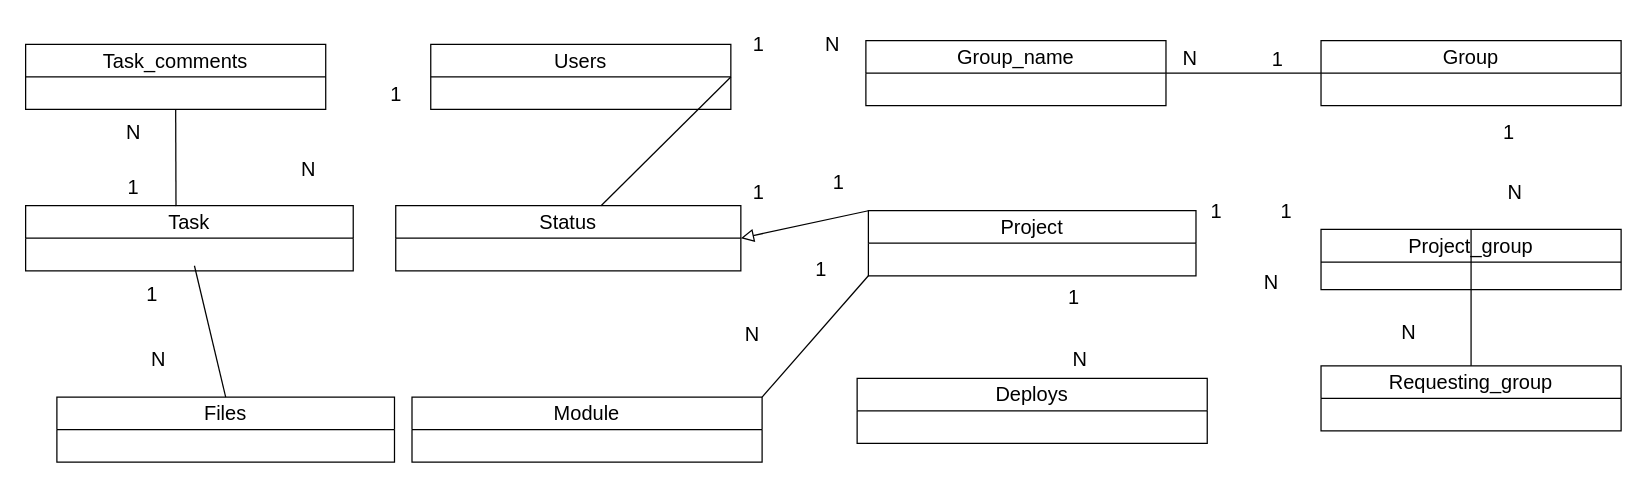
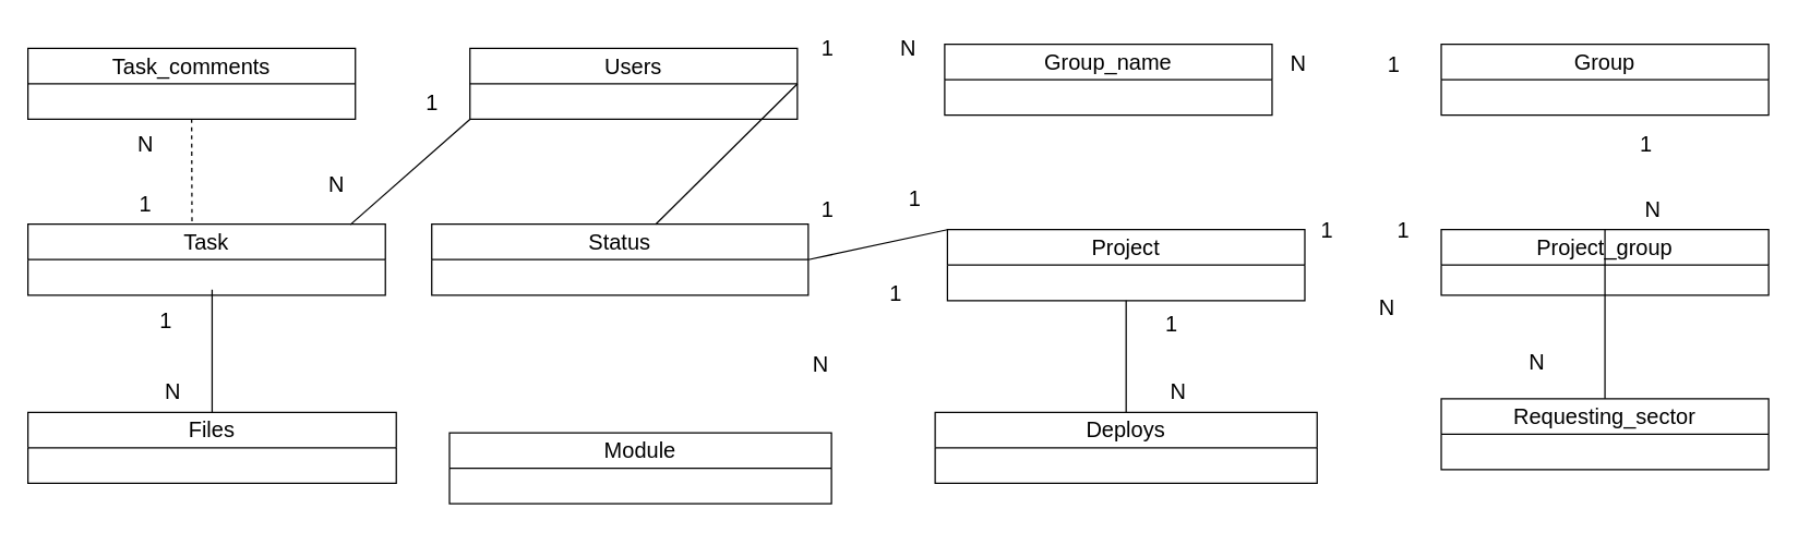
  <mxCell id="0" />
  <mxCell id="1" parent="0" />
- <mxCell id="2" style="edgeStyle=none;curved=1;rounded=0;orthogonalLoop=1;jettySize=auto;html=1;exitX=0;exitY=1;exitDx=0;exitDy=0;entryX=1;entryY=0;entryDx=0;entryDy=0;fontSize=12;startSize=8;endSize=8;endArrow=none;endFill=0;" edge="1" parent="1" source="4" target="5"><mxGeometry relative="1" as="geometry" /></mxCell>
- <mxCell id="3" style="edgeStyle=none;curved=1;rounded=0;orthogonalLoop=1;jettySize=auto;html=1;exitX=0;exitY=0;exitDx=0;exitDy=0;entryX=1;entryY=0.5;entryDx=0;entryDy=0;fontSize=12;startSize=8;endSize=8;endArrow=block;endFill=0;" edge="1" parent="1" source="4" target="8"><mxGeometry relative="1" as="geometry" /></mxCell>
+ <mxCell id="3" style="edgeStyle=none;curved=1;rounded=0;orthogonalLoop=1;jettySize=auto;html=1;exitX=0;exitY=0;exitDx=0;exitDy=0;entryX=1;entryY=0.5;entryDx=0;entryDy=0;fontSize=12;startSize=8;endSize=8;endArrow=none;endFill=0;" edge="1" parent="1" source="4" target="8"><mxGeometry relative="1" as="geometry" /></mxCell>
  <mxCell id="4" value="Project" style="swimlane;fontStyle=0;childLayout=stackLayout;horizontal=1;startSize=26;fillColor=none;horizontalStack=0;resizeParent=1;resizeParentMax=0;resizeLast=0;collapsible=1;marginBottom=0;whiteSpace=wrap;html=1;fontSize=16;" vertex="1" parent="1"><mxGeometry x="694" y="168" width="262" height="52" as="geometry"><mxRectangle x="351" y="266" width="90" height="30" as="alternateBounds" /></mxGeometry></mxCell>
  <mxCell id="5" value="Module" style="swimlane;fontStyle=0;childLayout=stackLayout;horizontal=1;startSize=26;fillColor=none;horizontalStack=0;resizeParent=1;resizeParentMax=0;resizeLast=0;collapsible=1;marginBottom=0;whiteSpace=wrap;html=1;fontSize=16;" vertex="1" parent="1"><mxGeometry x="329" y="317" width="280" height="52" as="geometry"><mxRectangle x="351" y="266" width="90" height="30" as="alternateBounds" /></mxGeometry></mxCell>
  <mxCell id="6" style="edgeStyle=none;curved=1;rounded=0;orthogonalLoop=1;jettySize=auto;html=1;entryX=0.5;entryY=0;entryDx=0;entryDy=0;fontSize=12;startSize=8;endSize=8;endArrow=none;endFill=0;" edge="1" parent="1" target="14"><mxGeometry relative="1" as="geometry"><mxPoint x="155" y="212" as="sourcePoint" /></mxGeometry></mxCell>
  <mxCell id="7" value="Task" style="swimlane;fontStyle=0;childLayout=stackLayout;horizontal=1;startSize=26;fillColor=none;horizontalStack=0;resizeParent=1;resizeParentMax=0;resizeLast=0;collapsible=1;marginBottom=0;whiteSpace=wrap;html=1;fontSize=16;" vertex="1" parent="1"><mxGeometry x="20" y="164" width="262" height="52" as="geometry"><mxRectangle x="351" y="266" width="90" height="30" as="alternateBounds" /></mxGeometry></mxCell>
  <mxCell id="8" value="Status" style="swimlane;fontStyle=0;childLayout=stackLayout;horizontal=1;startSize=26;fillColor=none;horizontalStack=0;resizeParent=1;resizeParentMax=0;resizeLast=0;collapsible=1;marginBottom=0;whiteSpace=wrap;html=1;fontSize=16;" vertex="1" parent="1"><mxGeometry x="316" y="164" width="276" height="52" as="geometry"><mxRectangle x="351" y="266" width="90" height="30" as="alternateBounds" /></mxGeometry></mxCell>
+ <mxCell id="9" style="edgeStyle=none;curved=1;rounded=0;orthogonalLoop=1;jettySize=auto;html=1;exitX=0;exitY=1;exitDx=0;exitDy=0;entryX=0.902;entryY=0.006;entryDx=0;entryDy=0;entryPerimeter=0;fontSize=12;startSize=8;endSize=8;endArrow=none;endFill=0;" edge="1" parent="1" source="11" target="7"><mxGeometry relative="1" as="geometry" /></mxCell>
  <mxCell id="10" style="edgeStyle=none;curved=1;rounded=0;orthogonalLoop=1;jettySize=auto;html=1;exitX=1;exitY=0.5;exitDx=0;exitDy=0;fontSize=12;startSize=8;endSize=8;endArrow=none;endFill=0;" edge="1" parent="1" source="11" target="8"><mxGeometry relative="1" as="geometry" /></mxCell>
  <mxCell id="11" value="Users" style="swimlane;fontStyle=0;childLayout=stackLayout;horizontal=1;startSize=26;fillColor=none;horizontalStack=0;resizeParent=1;resizeParentMax=0;resizeLast=0;collapsible=1;marginBottom=0;whiteSpace=wrap;html=1;fontSize=16;" vertex="1" parent="1"><mxGeometry x="344" y="35" width="240" height="52" as="geometry" /></mxCell>
- <mxCell id="12" style="edgeStyle=none;curved=1;rounded=0;orthogonalLoop=1;jettySize=auto;html=1;exitX=0.5;exitY=1;exitDx=0;exitDy=0;entryX=0.459;entryY=0.006;entryDx=0;entryDy=0;entryPerimeter=0;fontSize=12;startSize=8;endSize=8;endArrow=none;endFill=0;" edge="1" parent="1" source="13" target="7"><mxGeometry relative="1" as="geometry" /></mxCell>
+ <mxCell id="12" style="edgeStyle=none;curved=1;rounded=0;orthogonalLoop=1;jettySize=auto;html=1;exitX=0.5;exitY=1;exitDx=0;exitDy=0;entryX=0.459;entryY=0.006;entryDx=0;entryDy=0;entryPerimeter=0;fontSize=12;startSize=8;endSize=8;endArrow=none;endFill=0;dashed=1;" edge="1" parent="1" source="13" target="7"><mxGeometry relative="1" as="geometry" /></mxCell>
  <mxCell id="13" value="Task_comments" style="swimlane;fontStyle=0;childLayout=stackLayout;horizontal=1;startSize=26;fillColor=none;horizontalStack=0;resizeParent=1;resizeParentMax=0;resizeLast=0;collapsible=1;marginBottom=0;whiteSpace=wrap;html=1;fontSize=16;" vertex="1" parent="1"><mxGeometry x="20" y="35" width="240" height="52" as="geometry" /></mxCell>
- <mxCell id="14" value="Files" style="swimlane;fontStyle=0;childLayout=stackLayout;horizontal=1;startSize=26;fillColor=none;horizontalStack=0;resizeParent=1;resizeParentMax=0;resizeLast=0;collapsible=1;marginBottom=0;whiteSpace=wrap;html=1;fontSize=16;" vertex="1" parent="1"><mxGeometry x="45" y="317" width="270" height="52" as="geometry" /></mxCell>
+ <mxCell id="14" value="Files" style="swimlane;fontStyle=0;childLayout=stackLayout;horizontal=1;startSize=26;fillColor=none;horizontalStack=0;resizeParent=1;resizeParentMax=0;resizeLast=0;collapsible=1;marginBottom=0;whiteSpace=wrap;html=1;fontSize=16;" vertex="1" parent="1"><mxGeometry x="20" y="302" width="270" height="52" as="geometry" /></mxCell>
  <mxCell id="15" value="Group" style="swimlane;fontStyle=0;childLayout=stackLayout;horizontal=1;startSize=26;fillColor=none;horizontalStack=0;resizeParent=1;resizeParentMax=0;resizeLast=0;collapsible=1;marginBottom=0;whiteSpace=wrap;html=1;fontSize=16;" vertex="1" parent="1"><mxGeometry x="1056" y="32" width="240" height="52" as="geometry" /></mxCell>
  <mxCell id="16" value="Group_name" style="swimlane;fontStyle=0;childLayout=stackLayout;horizontal=1;startSize=26;fillColor=none;horizontalStack=0;resizeParent=1;resizeParentMax=0;resizeLast=0;collapsible=1;marginBottom=0;whiteSpace=wrap;html=1;fontSize=16;" vertex="1" parent="1"><mxGeometry x="692" y="32" width="240" height="52" as="geometry" /></mxCell>
- <mxCell id="17" style="edgeStyle=none;curved=1;rounded=0;orthogonalLoop=1;jettySize=auto;html=1;fontSize=12;startSize=8;endSize=8;endArrow=none;endFill=0;" edge="1" parent="1" source="16" target="15"><mxGeometry relative="1" as="geometry"><mxPoint x="926" y="222" as="sourcePoint" /><mxPoint x="1136" y="223" as="targetPoint" /></mxGeometry></mxCell>
  <mxCell id="18" value="N" style="text;html=1;align=center;verticalAlign=middle;resizable=0;points=[];autosize=1;strokeColor=none;fillColor=none;fontSize=16;rotation=180;" vertex="1" parent="1"><mxGeometry x="932" y="32" width="40" height="30" as="geometry" /></mxCell>
  <mxCell id="19" style="edgeStyle=none;curved=1;rounded=0;orthogonalLoop=1;jettySize=auto;html=1;exitX=0.5;exitY=0;exitDx=0;exitDy=0;fontSize=12;startSize=8;endSize=8;endArrow=none;endFill=0;" edge="1" parent="1" source="20" target="21"><mxGeometry relative="1" as="geometry" /></mxCell>
- <mxCell id="20" value="Project_group" style="swimlane;fontStyle=0;childLayout=stackLayout;horizontal=1;startSize=26;fillColor=none;horizontalStack=0;resizeParent=1;resizeParentMax=0;resizeLast=0;collapsible=1;marginBottom=0;whiteSpace=wrap;html=1;fontSize=16;" vertex="1" parent="1"><mxGeometry x="1056" y="183" width="240" height="48" as="geometry" /></mxCell>
- <mxCell id="21" value="Requesting_group" style="swimlane;fontStyle=0;childLayout=stackLayout;horizontal=1;startSize=26;fillColor=none;horizontalStack=0;resizeParent=1;resizeParentMax=0;resizeLast=0;collapsible=1;marginBottom=0;whiteSpace=wrap;html=1;fontSize=16;" vertex="1" parent="1"><mxGeometry x="1056" y="292" width="240" height="52" as="geometry" /></mxCell>
+ <mxCell id="20" value="Project_group" style="swimlane;fontStyle=0;childLayout=stackLayout;horizontal=1;startSize=26;fillColor=none;horizontalStack=0;resizeParent=1;resizeParentMax=0;resizeLast=0;collapsible=1;marginBottom=0;whiteSpace=wrap;html=1;fontSize=16;" vertex="1" parent="1"><mxGeometry x="1056" y="168" width="240" height="48" as="geometry" /></mxCell>
+ <mxCell id="21" value="Requesting_sector" style="swimlane;fontStyle=0;childLayout=stackLayout;horizontal=1;startSize=26;fillColor=none;horizontalStack=0;resizeParent=1;resizeParentMax=0;resizeLast=0;collapsible=1;marginBottom=0;whiteSpace=wrap;html=1;fontSize=16;" vertex="1" parent="1"><mxGeometry x="1056" y="292" width="240" height="52" as="geometry" /></mxCell>
+ <mxCell id="22" style="edgeStyle=none;curved=1;rounded=0;orthogonalLoop=1;jettySize=auto;html=1;exitX=0.5;exitY=0;exitDx=0;exitDy=0;entryX=0.5;entryY=1;entryDx=0;entryDy=0;fontSize=12;startSize=8;endSize=8;endArrow=none;endFill=0;" edge="1" parent="1" source="23" target="4"><mxGeometry relative="1" as="geometry" /></mxCell>
  <mxCell id="23" value="Deploys" style="swimlane;fontStyle=0;childLayout=stackLayout;horizontal=1;startSize=26;fillColor=none;horizontalStack=0;resizeParent=1;resizeParentMax=0;resizeLast=0;collapsible=1;marginBottom=0;whiteSpace=wrap;html=1;fontSize=16;" vertex="1" parent="1"><mxGeometry x="685" y="302" width="280" height="52" as="geometry" /></mxCell>
  <mxCell id="24" style="edgeStyle=none;curved=1;rounded=0;orthogonalLoop=1;jettySize=auto;html=1;exitX=0.5;exitY=0;exitDx=0;exitDy=0;fontSize=12;startSize=8;endSize=8;" edge="1" parent="1" source="15" target="15"><mxGeometry relative="1" as="geometry" /></mxCell>
  <mxCell id="25" style="edgeStyle=none;curved=1;rounded=0;orthogonalLoop=1;jettySize=auto;html=1;exitX=0.5;exitY=0;exitDx=0;exitDy=0;fontSize=12;startSize=8;endSize=8;" edge="1" parent="1" source="13" target="13"><mxGeometry relative="1" as="geometry" /></mxCell>
  <mxCell id="26" style="edgeStyle=none;curved=1;rounded=0;orthogonalLoop=1;jettySize=auto;html=1;exitX=0.75;exitY=0;exitDx=0;exitDy=0;fontSize=12;startSize=8;endSize=8;" edge="1" parent="1" source="8" target="8"><mxGeometry relative="1" as="geometry" /></mxCell>
  <mxCell id="27" style="edgeStyle=none;curved=1;rounded=0;orthogonalLoop=1;jettySize=auto;html=1;exitX=0.5;exitY=0;exitDx=0;exitDy=0;fontSize=12;startSize=8;endSize=8;" edge="1" parent="1" source="8" target="8"><mxGeometry relative="1" as="geometry" /></mxCell>
  <mxCell id="28" value="1" style="text;html=1;align=center;verticalAlign=middle;resizable=0;points=[];autosize=1;strokeColor=none;fillColor=none;fontSize=16;" vertex="1" parent="1"><mxGeometry x="1006" y="32" width="30" height="30" as="geometry" /></mxCell>
  <mxCell id="29" style="edgeStyle=none;curved=1;rounded=0;orthogonalLoop=1;jettySize=auto;html=1;exitX=0.75;exitY=0;exitDx=0;exitDy=0;fontSize=12;startSize=8;endSize=8;" edge="1" parent="1" source="5" target="5"><mxGeometry relative="1" as="geometry" /></mxCell>
  <mxCell id="30" value="1" style="text;html=1;align=center;verticalAlign=middle;resizable=0;points=[];autosize=1;strokeColor=none;fillColor=none;fontSize=16;" vertex="1" parent="1"><mxGeometry x="591" y="20" width="30" height="30" as="geometry" /></mxCell>
  <mxCell id="31" value="N" style="text;html=1;align=center;verticalAlign=middle;resizable=0;points=[];autosize=1;strokeColor=none;fillColor=none;fontSize=16;" vertex="1" parent="1"><mxGeometry x="645" y="20" width="40" height="30" as="geometry" /></mxCell>
  <mxCell id="32" value="1" style="text;html=1;align=center;verticalAlign=middle;resizable=0;points=[];autosize=1;strokeColor=none;fillColor=none;fontSize=16;" vertex="1" parent="1"><mxGeometry x="1191" y="90" width="30" height="30" as="geometry" /></mxCell>
  <mxCell id="33" value="N" style="text;html=1;align=center;verticalAlign=middle;resizable=0;points=[];autosize=1;strokeColor=none;fillColor=none;fontSize=16;" vertex="1" parent="1"><mxGeometry x="1191" y="138" width="40" height="30" as="geometry" /></mxCell>
  <mxCell id="34" value="1" style="text;html=1;align=center;verticalAlign=middle;resizable=0;points=[];autosize=1;strokeColor=none;fillColor=none;fontSize=16;" vertex="1" parent="1"><mxGeometry x="301" y="60" width="30" height="30" as="geometry" /></mxCell>
  <mxCell id="35" value="N" style="text;html=1;align=center;verticalAlign=middle;resizable=0;points=[];autosize=1;strokeColor=none;fillColor=none;fontSize=16;" vertex="1" parent="1"><mxGeometry x="226" y="120" width="40" height="30" as="geometry" /></mxCell>
  <mxCell id="36" value="N" style="text;html=1;align=center;verticalAlign=middle;resizable=0;points=[];autosize=1;strokeColor=none;fillColor=none;fontSize=16;" vertex="1" parent="1"><mxGeometry x="86" y="90" width="40" height="30" as="geometry" /></mxCell>
  <mxCell id="37" value="1" style="text;html=1;align=center;verticalAlign=middle;resizable=0;points=[];autosize=1;strokeColor=none;fillColor=none;fontSize=16;" vertex="1" parent="1"><mxGeometry x="91" y="134" width="30" height="30" as="geometry" /></mxCell>
  <mxCell id="38" value="1" style="text;html=1;align=center;verticalAlign=middle;resizable=0;points=[];autosize=1;strokeColor=none;fillColor=none;fontSize=16;" vertex="1" parent="1"><mxGeometry x="106" y="220" width="30" height="30" as="geometry" /></mxCell>
  <mxCell id="39" value="N" style="text;html=1;align=center;verticalAlign=middle;resizable=0;points=[];autosize=1;strokeColor=none;fillColor=none;fontSize=16;" vertex="1" parent="1"><mxGeometry x="106" y="272" width="40" height="30" as="geometry" /></mxCell>
  <mxCell id="40" value="N" style="text;html=1;align=center;verticalAlign=middle;resizable=0;points=[];autosize=1;strokeColor=none;fillColor=none;fontSize=16;" vertex="1" parent="1"><mxGeometry x="1106" y="250" width="40" height="30" as="geometry" /></mxCell>
  <mxCell id="41" value="N" style="text;html=1;align=center;verticalAlign=middle;resizable=0;points=[];autosize=1;strokeColor=none;fillColor=none;fontSize=16;" vertex="1" parent="1"><mxGeometry x="996" y="210" width="40" height="30" as="geometry" /></mxCell>
  <mxCell id="42" value="1" style="text;html=1;align=center;verticalAlign=middle;resizable=0;points=[];autosize=1;strokeColor=none;fillColor=none;fontSize=16;" vertex="1" parent="1"><mxGeometry x="655" y="130" width="30" height="30" as="geometry" /></mxCell>
  <mxCell id="43" value="1" style="text;html=1;align=center;verticalAlign=middle;resizable=0;points=[];autosize=1;strokeColor=none;fillColor=none;fontSize=16;" vertex="1" parent="1"><mxGeometry x="591" y="138" width="30" height="30" as="geometry" /></mxCell>
  <mxCell id="44" value="1" style="text;html=1;align=center;verticalAlign=middle;resizable=0;points=[];autosize=1;strokeColor=none;fillColor=none;fontSize=16;" vertex="1" parent="1"><mxGeometry x="641" y="200" width="30" height="30" as="geometry" /></mxCell>
  <mxCell id="45" value="N" style="text;html=1;align=center;verticalAlign=middle;resizable=0;points=[];autosize=1;strokeColor=none;fillColor=none;fontSize=16;" vertex="1" parent="1"><mxGeometry x="581" y="252" width="40" height="30" as="geometry" /></mxCell>
  <mxCell id="46" value="1" style="text;html=1;align=center;verticalAlign=middle;resizable=0;points=[];autosize=1;strokeColor=none;fillColor=none;fontSize=16;" vertex="1" parent="1"><mxGeometry x="843" y="222" width="30" height="30" as="geometry" /></mxCell>
  <mxCell id="47" value="N" style="text;html=1;align=center;verticalAlign=middle;resizable=0;points=[];autosize=1;strokeColor=none;fillColor=none;fontSize=16;" vertex="1" parent="1"><mxGeometry x="843" y="272" width="40" height="30" as="geometry" /></mxCell>
  <mxCell id="48" value="1" style="text;html=1;align=center;verticalAlign=middle;resizable=0;points=[];autosize=1;strokeColor=none;fillColor=none;fontSize=16;" vertex="1" parent="1"><mxGeometry x="1014" y="152" width="27" height="31" as="geometry" /></mxCell>
  <mxCell id="49" value="1" style="text;html=1;align=center;verticalAlign=middle;resizable=0;points=[];autosize=1;strokeColor=none;fillColor=none;fontSize=16;" vertex="1" parent="1"><mxGeometry x="958" y="152" width="27" height="31" as="geometry" /></mxCell>
